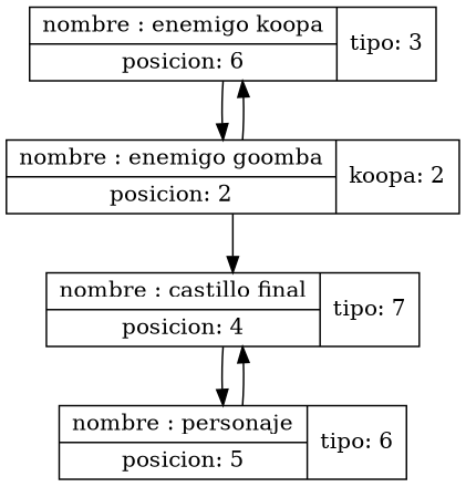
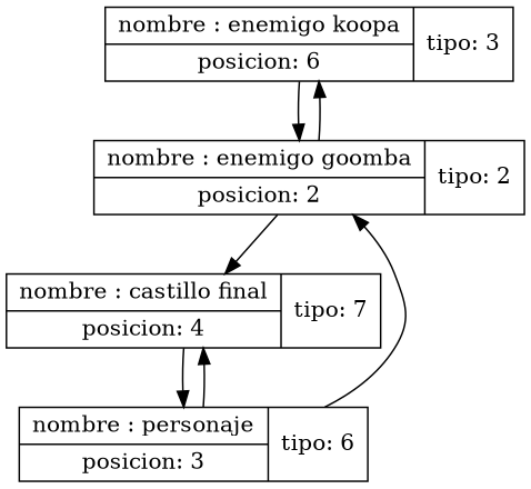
  digraph {
    node [shape=record]
    n1 [label=" { nombre : enemigo koopa |  posicion: 6 } | { tipo: 3 }  "]
-   n2 [label=" { nombre : enemigo goomba |  posicion: 2 } | { koopa: 2 }  "]
+   n2 [label=" { nombre : enemigo goomba |  posicion: 2 } | { tipo: 2 }  "]
    n3 [label=" { nombre : castillo final |  posicion: 4 } | { tipo: 7 }  "]
-   n4 [label=" { nombre : personaje |  posicion: 5 } | { tipo: 6 }  "]
+   n4 [label=" { nombre : personaje |  posicion: 3 } | { tipo: 6 }  "]
    n1 -> n2
    n2 -> n1
    n2 -> n3
    n3 -> n4
+   n4 -> n2
    n4 -> n3
  }
